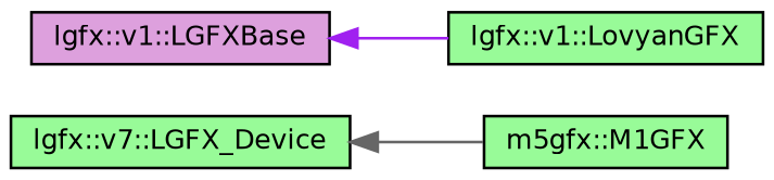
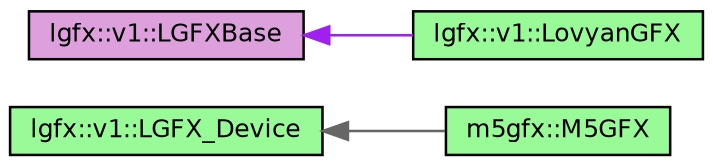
  digraph {
    rankdir=LR
    node [color=black fillcolor=palegreen fontname=Helvetica fontsize=10 shape=record style=filled]
    edge [dir=back fontname=Helvetica fontsize=10 labelfontname=Helvetica labelfontsize=10 style=solid]
-   n1 [fontcolor=black height=0.2 label="m5gfx::M1GFX" width=0.4]
-   n2 [height=0.2 label="lgfx::v7::LGFX_Device" width=0.4]
+   n1 [fontcolor=black height=0.2 label="m5gfx::M5GFX" width=0.4]
+   n2 [height=0.2 label="lgfx::v1::LGFX_Device" width=0.4]
    n3 [height=0.2 label="lgfx::v1::LovyanGFX" width=0.4]
    n4 [fillcolor=plum height=0.2 label="lgfx::v1::LGFXBase" width=0.4]
    n2 -> n1 [color=gray40]
    n4 -> n3 [color=purple]
  }
